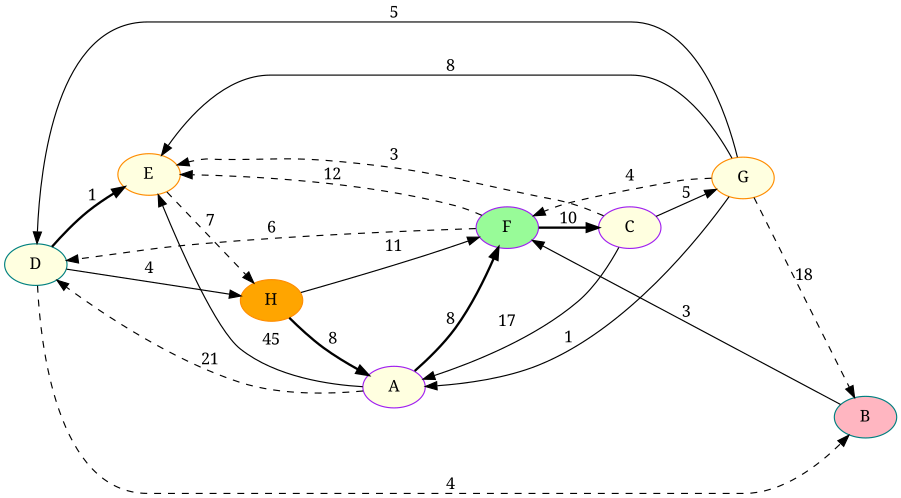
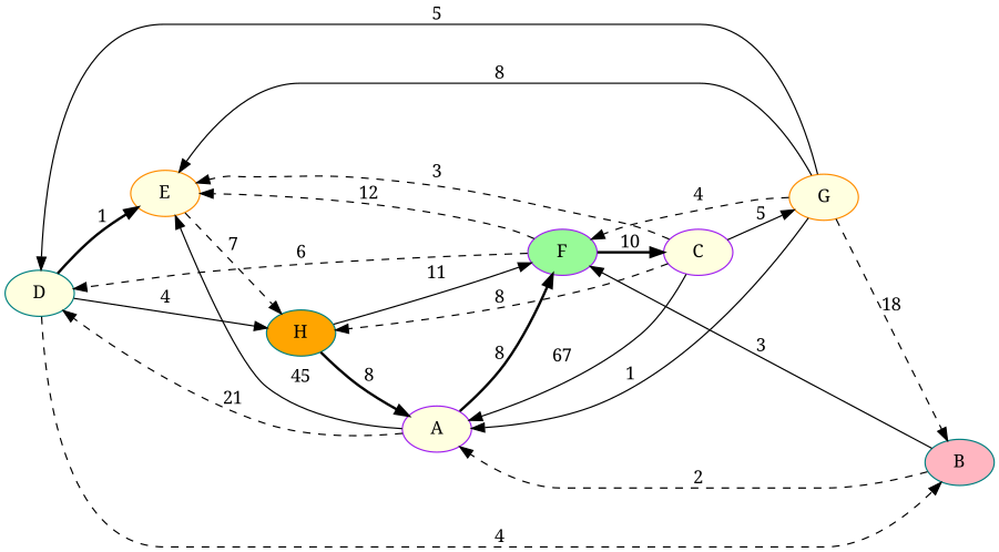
  digraph {
    fontname="Noto Serif"
    rankdir=LR
    node [color=purple fillcolor=lightyellow fontname="Noto Serif" style=filled]
    edge [fontname="Noto Serif" style=dashed]
    D [color=teal]
    A
    E [color=darkorange]
    F [fillcolor=palegreen]
    B [color=teal fillcolor=lightpink]
-   H [color=darkorange fillcolor=orange]
+   H [color=teal fillcolor=orange]
    C
    G [color=darkorange]
    D -> E [label=1 style=bold]
    D -> B [label=4]
    D -> H [label=4 style=solid]
    A -> D [label=21]
    A -> E [label=45 style=solid]
    A -> F [label=8 style=bold]
    E -> H [label=7]
    F -> D [label=6]
    F -> E [label=12]
    F -> C [label=10 style=bold]
+   B -> A [label=2]
    B -> F [label=3 style=solid]
    H -> A [label=8 style=bold]
    H -> F [label=11 style=solid]
-   C -> A [label=17 style=solid]
+   C -> A [label=67 style=solid]
    C -> E [label=3]
+   C -> H [label=8]
    C -> G [label=5 style=solid]
    G -> D [label=5 style=solid]
    G -> A [label=1 style=solid]
    G -> E [label=8 style=solid]
    G -> F [label=4]
    G -> B [label=18]
  }
